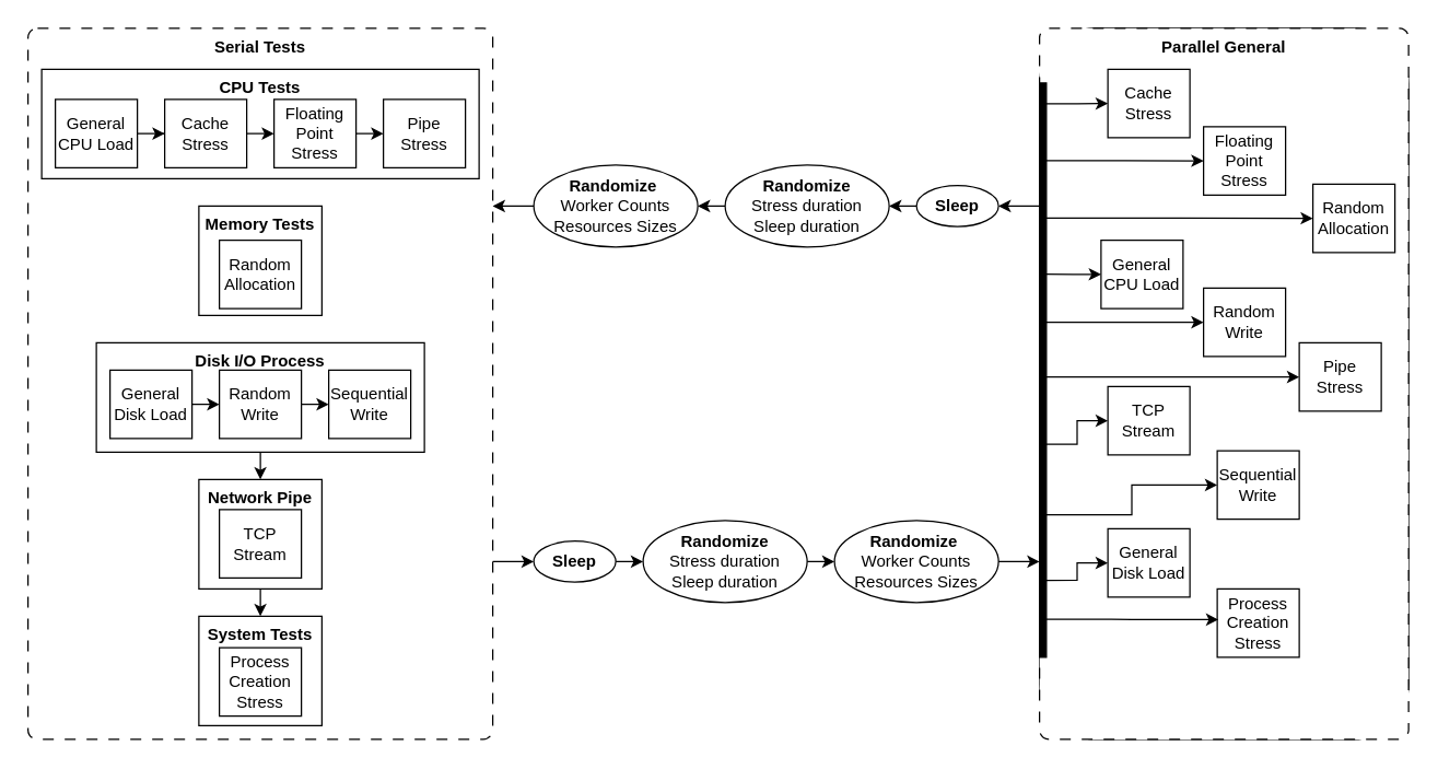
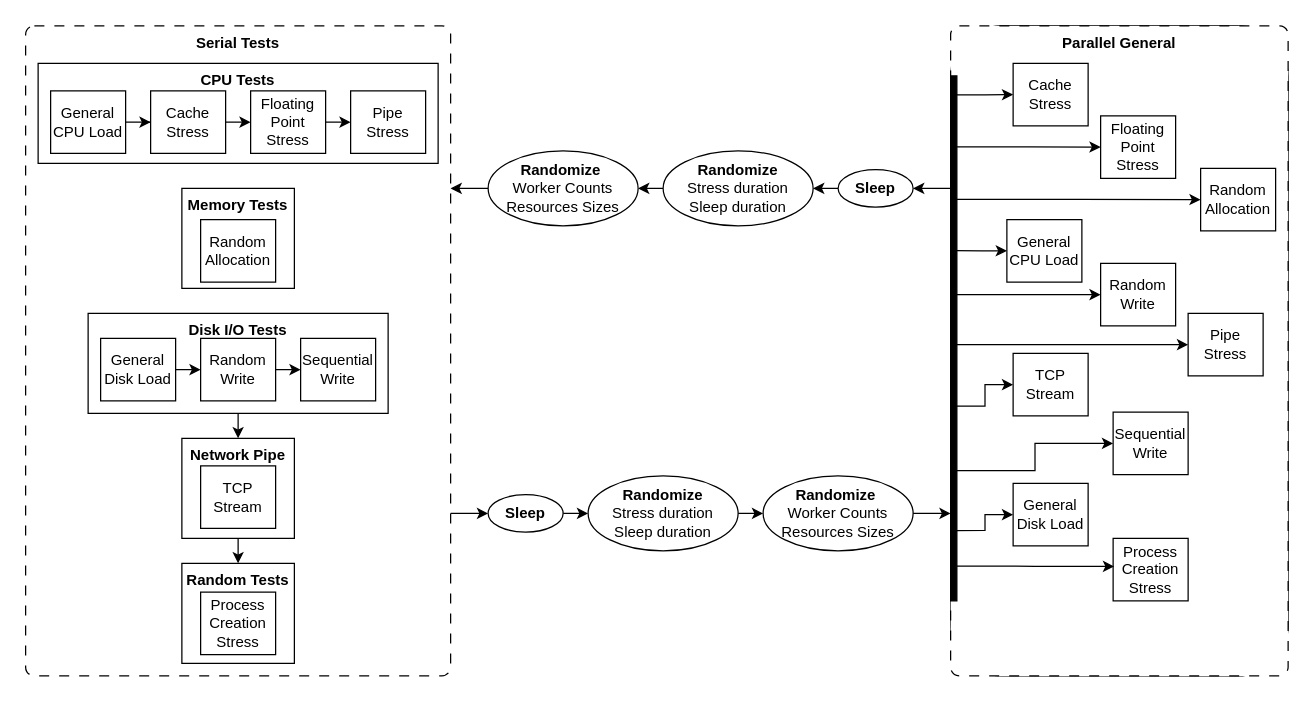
  <mxCell id="0" />
  <mxCell id="1" parent="0" />
  <mxCell id="2" style="edgeStyle=orthogonalEdgeStyle;rounded=0;orthogonalLoop=1;jettySize=auto;html=1;exitX=1;exitY=0.5;exitDx=0;exitDy=0;entryX=0;entryY=0.5;entryDx=0;entryDy=0;" edge="1" parent="1"><mxGeometry relative="1" as="geometry"><mxPoint x="450" y="280" as="sourcePoint" /></mxGeometry></mxCell>
  <mxCell id="3" value="" style="group" vertex="1" connectable="0" parent="1"><mxGeometry x="390" y="120" width="340" height="60" as="geometry" /></mxCell>
  <mxCell id="4" style="edgeStyle=orthogonalEdgeStyle;rounded=0;orthogonalLoop=1;jettySize=auto;html=1;exitX=1;exitY=0.5;exitDx=0;exitDy=0;entryX=0;entryY=0.5;entryDx=0;entryDy=0;" edge="1" parent="3" source="5" target="6"><mxGeometry relative="1" as="geometry" /></mxCell>
  <mxCell id="5" value="&lt;b&gt;Randomize&lt;/b&gt;&lt;br&gt;Stress duration&lt;br&gt;Sleep duration" style="shape=ellipse;html=1;dashed=0;whiteSpace=wrap;perimeter=ellipsePerimeter;direction=west;" vertex="1" parent="3"><mxGeometry x="140" width="120" height="60" as="geometry" /></mxCell>
  <mxCell id="6" value="&lt;div&gt;&lt;b&gt;Randomize&amp;nbsp;&lt;/b&gt;&lt;br&gt;Worker Counts&lt;br&gt;Resources Sizes&lt;/div&gt;" style="shape=ellipse;html=1;dashed=0;whiteSpace=wrap;perimeter=ellipsePerimeter;direction=west;" vertex="1" parent="3"><mxGeometry width="120" height="60" as="geometry" /></mxCell>
  <mxCell id="7" style="edgeStyle=orthogonalEdgeStyle;rounded=0;orthogonalLoop=1;jettySize=auto;html=1;exitX=1;exitY=0.5;exitDx=0;exitDy=0;entryX=0;entryY=0.5;entryDx=0;entryDy=0;" edge="1" parent="3" source="8" target="5"><mxGeometry relative="1" as="geometry" /></mxCell>
  <mxCell id="8" value="&lt;b&gt;Sleep&lt;/b&gt;" style="shape=ellipse;html=1;dashed=0;whiteSpace=wrap;perimeter=ellipsePerimeter;direction=west;" vertex="1" parent="3"><mxGeometry x="280" y="15" width="60" height="30" as="geometry" /></mxCell>
  <mxCell id="9" value="" style="group" vertex="1" connectable="0" parent="1"><mxGeometry x="20" y="20" width="340" height="520" as="geometry" /></mxCell>
  <mxCell id="10" value="&lt;b&gt;Serial Tests&lt;/b&gt;" style="rounded=1;whiteSpace=wrap;html=1;absoluteArcSize=1;arcSize=14;strokeWidth=1;dashed=1;dashPattern=8 8;verticalAlign=top;" vertex="1" parent="9"><mxGeometry width="340" height="520" as="geometry" /></mxCell>
- <mxCell id="11" value="&lt;b&gt;System Tests&lt;/b&gt;" style="html=1;dashed=0;whiteSpace=wrap;shadow=0;verticalAlign=top;fontSize=12;" vertex="1" parent="9"><mxGeometry x="125" y="430" width="90" height="80" as="geometry" /></mxCell>
+ <mxCell id="11" value="&lt;b&gt;Random Tests&lt;/b&gt;" style="html=1;dashed=0;whiteSpace=wrap;shadow=0;verticalAlign=top;fontSize=12;" vertex="1" parent="9"><mxGeometry x="125" y="430" width="90" height="80" as="geometry" /></mxCell>
  <mxCell id="12" style="edgeStyle=orthogonalEdgeStyle;rounded=0;orthogonalLoop=1;jettySize=auto;html=1;exitX=0.5;exitY=1;exitDx=0;exitDy=0;entryX=0.5;entryY=0;entryDx=0;entryDy=0;" edge="1" parent="9" source="13" target="11"><mxGeometry relative="1" as="geometry" /></mxCell>
  <mxCell id="13" value="&lt;div&gt;&lt;b&gt;Network Pipe&lt;/b&gt;&lt;/div&gt;" style="html=1;dashed=0;whiteSpace=wrap;shadow=0;verticalAlign=top;fontSize=12;" vertex="1" parent="9"><mxGeometry x="125" y="330" width="90" height="80" as="geometry" /></mxCell>
  <mxCell id="14" style="edgeStyle=orthogonalEdgeStyle;rounded=0;orthogonalLoop=1;jettySize=auto;html=1;exitX=0.5;exitY=1;exitDx=0;exitDy=0;entryX=0.5;entryY=0;entryDx=0;entryDy=0;" edge="1" parent="9" source="15" target="13"><mxGeometry relative="1" as="geometry" /></mxCell>
- <mxCell id="15" value="&lt;b&gt;Disk I/O Process&lt;/b&gt;" style="html=1;dashed=0;whiteSpace=wrap;shadow=0;verticalAlign=top;fontSize=12;" vertex="1" parent="9"><mxGeometry x="50" y="230" width="240" height="80" as="geometry" /></mxCell>
+ <mxCell id="15" value="&lt;b&gt;Disk I/O Tests&lt;/b&gt;" style="html=1;dashed=0;whiteSpace=wrap;shadow=0;verticalAlign=top;fontSize=12;" vertex="1" parent="9"><mxGeometry x="50" y="230" width="240" height="80" as="geometry" /></mxCell>
  <mxCell id="16" value="&lt;b&gt;CPU Tests&lt;/b&gt;" style="html=1;dashed=0;whiteSpace=wrap;shadow=0;verticalAlign=top;fontSize=12;" vertex="1" parent="9"><mxGeometry x="10" y="30" width="320" height="80" as="geometry" /></mxCell>
  <mxCell id="17" value="" style="edgeStyle=orthogonalEdgeStyle;rounded=0;orthogonalLoop=1;jettySize=auto;html=1;" edge="1" parent="9" source="18" target="20"><mxGeometry relative="1" as="geometry" /></mxCell>
  <mxCell id="18" value="General CPU Load" style="html=1;dashed=0;whiteSpace=wrap;" vertex="1" parent="9"><mxGeometry x="20" y="52" width="60" height="50" as="geometry" /></mxCell>
  <mxCell id="19" style="edgeStyle=orthogonalEdgeStyle;rounded=0;orthogonalLoop=1;jettySize=auto;html=1;exitX=1;exitY=0.5;exitDx=0;exitDy=0;entryX=0;entryY=0.5;entryDx=0;entryDy=0;" edge="1" parent="9" source="20" target="22"><mxGeometry relative="1" as="geometry" /></mxCell>
  <mxCell id="20" value="Cache Stress" style="html=1;dashed=0;whiteSpace=wrap;" vertex="1" parent="9"><mxGeometry x="100" y="52" width="60" height="50" as="geometry" /></mxCell>
  <mxCell id="21" style="edgeStyle=orthogonalEdgeStyle;rounded=0;orthogonalLoop=1;jettySize=auto;html=1;exitX=1;exitY=0.5;exitDx=0;exitDy=0;entryX=0;entryY=0.5;entryDx=0;entryDy=0;" edge="1" parent="9" source="22" target="23"><mxGeometry relative="1" as="geometry" /></mxCell>
  <mxCell id="22" value="Floating Point Stress" style="html=1;dashed=0;whiteSpace=wrap;" vertex="1" parent="9"><mxGeometry x="180" y="52" width="60" height="50" as="geometry" /></mxCell>
  <mxCell id="23" value="&lt;div&gt;Pipe Stress&lt;/div&gt;" style="html=1;dashed=0;whiteSpace=wrap;" vertex="1" parent="9"><mxGeometry x="260" y="52" width="60" height="50" as="geometry" /></mxCell>
  <mxCell id="24" style="edgeStyle=orthogonalEdgeStyle;rounded=0;orthogonalLoop=1;jettySize=auto;html=1;exitX=1;exitY=0.5;exitDx=0;exitDy=0;entryX=0;entryY=0.5;entryDx=0;entryDy=0;" edge="1" parent="9" source="25" target="27"><mxGeometry relative="1" as="geometry" /></mxCell>
  <mxCell id="25" value="General Disk Load" style="html=1;dashed=0;whiteSpace=wrap;" vertex="1" parent="9"><mxGeometry x="60" y="250" width="60" height="50" as="geometry" /></mxCell>
  <mxCell id="26" style="edgeStyle=orthogonalEdgeStyle;rounded=0;orthogonalLoop=1;jettySize=auto;html=1;exitX=1;exitY=0.5;exitDx=0;exitDy=0;entryX=0;entryY=0.5;entryDx=0;entryDy=0;" edge="1" parent="9" source="27" target="28"><mxGeometry relative="1" as="geometry" /></mxCell>
  <mxCell id="27" value="Random Write" style="html=1;dashed=0;whiteSpace=wrap;" vertex="1" parent="9"><mxGeometry x="140" y="250" width="60" height="50" as="geometry" /></mxCell>
  <mxCell id="28" value="Sequential Write" style="html=1;dashed=0;whiteSpace=wrap;" vertex="1" parent="9"><mxGeometry x="220" y="250" width="60" height="50" as="geometry" /></mxCell>
  <mxCell id="29" value="TCP Stream" style="html=1;dashed=0;whiteSpace=wrap;" vertex="1" parent="9"><mxGeometry x="140" y="352" width="60" height="50" as="geometry" /></mxCell>
  <mxCell id="30" value="&lt;div&gt;&lt;b&gt;Memory Tests&lt;/b&gt;&lt;/div&gt;" style="html=1;dashed=0;whiteSpace=wrap;shadow=0;verticalAlign=top;fontSize=12;" vertex="1" parent="9"><mxGeometry x="125" y="130" width="90" height="80" as="geometry" /></mxCell>
  <mxCell id="31" value="Random Allocation" style="html=1;dashed=0;whiteSpace=wrap;" vertex="1" parent="9"><mxGeometry x="140" y="155" width="60" height="50" as="geometry" /></mxCell>
  <mxCell id="32" value="Process Creation Stress" style="html=1;dashed=0;whiteSpace=wrap;" vertex="1" parent="9"><mxGeometry x="140" y="453" width="60" height="50" as="geometry" /></mxCell>
  <mxCell id="33" value="" style="group;perimeterSpacing=0;rounded=1;fillColor=none;gradientColor=none;fillStyle=auto;strokeColor=default;" vertex="1" connectable="0" parent="1"><mxGeometry x="760" y="20" width="270" height="520" as="geometry" /></mxCell>
  <mxCell id="34" value="&lt;b&gt;Parallel&amp;nbsp;General&lt;/b&gt;" style="rounded=1;whiteSpace=wrap;html=1;absoluteArcSize=1;arcSize=14;strokeWidth=1;dashed=1;dashPattern=8 8;verticalAlign=top;" vertex="1" parent="33"><mxGeometry width="270" height="520" as="geometry" /></mxCell>
  <mxCell id="35" value="Cache Stress" style="html=1;dashed=0;whiteSpace=wrap;" vertex="1" parent="33"><mxGeometry x="50" y="30" width="60" height="50" as="geometry" /></mxCell>
  <mxCell id="36" value="Floating Point Stress" style="html=1;dashed=0;whiteSpace=wrap;" vertex="1" parent="33"><mxGeometry x="120" y="72" width="60" height="50" as="geometry" /></mxCell>
  <mxCell id="37" value="&lt;div&gt;Pipe Stress&lt;/div&gt;" style="html=1;dashed=0;whiteSpace=wrap;" vertex="1" parent="33"><mxGeometry x="190" y="230" width="60" height="50" as="geometry" /></mxCell>
  <mxCell id="38" value="Random Write" style="html=1;dashed=0;whiteSpace=wrap;" vertex="1" parent="33"><mxGeometry x="120" y="190" width="60" height="50" as="geometry" /></mxCell>
  <mxCell id="39" value="Sequential Write" style="html=1;dashed=0;whiteSpace=wrap;" vertex="1" parent="33"><mxGeometry x="130" y="309" width="60" height="50" as="geometry" /></mxCell>
  <mxCell id="40" value="TCP Stream" style="html=1;dashed=0;whiteSpace=wrap;" vertex="1" parent="33"><mxGeometry x="50" y="262" width="60" height="50" as="geometry" /></mxCell>
  <mxCell id="41" value="Process Creation Stress" style="html=1;dashed=0;whiteSpace=wrap;" vertex="1" parent="33"><mxGeometry x="130" y="410" width="60" height="50" as="geometry" /></mxCell>
  <mxCell id="42" value="" style="html=1;points=[];perimeter=orthogonalPerimeter;fillColor=strokeColor;strokeWidth=1;" vertex="1" parent="33"><mxGeometry y="40" width="5" height="420" as="geometry" /></mxCell>
  <mxCell id="43" value="General CPU Load" style="html=1;dashed=0;whiteSpace=wrap;" vertex="1" parent="33"><mxGeometry x="45" y="155" width="60" height="50" as="geometry" /></mxCell>
  <mxCell id="44" value="General Disk Load" style="html=1;dashed=0;whiteSpace=wrap;" vertex="1" parent="33"><mxGeometry x="50" y="366" width="60" height="50" as="geometry" /></mxCell>
  <mxCell id="45" value="" style="edgeStyle=orthogonalEdgeStyle;rounded=0;orthogonalLoop=1;jettySize=auto;html=1;exitX=0.88;exitY=0.235;exitDx=0;exitDy=0;entryX=0;entryY=0.5;entryDx=0;entryDy=0;exitPerimeter=0;" edge="1" parent="33" source="42" target="46"><mxGeometry relative="1" as="geometry"><mxPoint x="4" y="132" as="sourcePoint" /><mxPoint x="230" y="133.5" as="targetPoint" /><Array as="points" /></mxGeometry></mxCell>
  <mxCell id="46" value="Random Allocation" style="html=1;dashed=0;whiteSpace=wrap;" vertex="1" parent="33"><mxGeometry x="200" y="114" width="60" height="50" as="geometry" /></mxCell>
  <mxCell id="47" value="" style="edgeStyle=orthogonalEdgeStyle;rounded=0;orthogonalLoop=1;jettySize=auto;html=1;exitX=0.8;exitY=0.036;exitDx=0;exitDy=0;entryX=0;entryY=0.5;entryDx=0;entryDy=0;exitPerimeter=0;" edge="1" parent="33" source="42" target="35"><mxGeometry relative="1" as="geometry"><mxPoint x="80" y="100" as="sourcePoint" /><mxPoint x="266" y="103" as="targetPoint" /><Array as="points" /></mxGeometry></mxCell>
  <mxCell id="48" value="" style="edgeStyle=orthogonalEdgeStyle;rounded=0;orthogonalLoop=1;jettySize=auto;html=1;exitX=0.819;exitY=0.135;exitDx=0;exitDy=0;entryX=0;entryY=0.5;entryDx=0;entryDy=0;exitPerimeter=0;" edge="1" parent="33" source="42" target="36"><mxGeometry relative="1" as="geometry"><mxPoint x="40" y="90" as="sourcePoint" /><mxPoint x="86" y="90" as="targetPoint" /><Array as="points" /></mxGeometry></mxCell>
  <mxCell id="49" style="edgeStyle=orthogonalEdgeStyle;rounded=0;orthogonalLoop=1;jettySize=auto;html=1;exitX=0.629;exitY=0.434;exitDx=0;exitDy=0;entryX=0;entryY=0.5;entryDx=0;entryDy=0;exitPerimeter=0;" edge="1" parent="33" source="42" target="38"><mxGeometry relative="1" as="geometry"><mxPoint x="20" y="210" as="sourcePoint" /><mxPoint x="62" y="210" as="targetPoint" /><Array as="points"><mxPoint x="3" y="215" /></Array></mxGeometry></mxCell>
  <mxCell id="50" style="edgeStyle=orthogonalEdgeStyle;rounded=0;orthogonalLoop=1;jettySize=auto;html=1;exitX=0.72;exitY=0.551;exitDx=0;exitDy=0;entryX=0;entryY=0.5;entryDx=0;entryDy=0;exitPerimeter=0;" edge="1" parent="33" source="42" target="37"><mxGeometry relative="1" as="geometry"><mxPoint x="50" y="230" as="sourcePoint" /><mxPoint x="167" y="236" as="targetPoint" /><Array as="points"><mxPoint x="120" y="255" /><mxPoint x="120" y="255" /></Array></mxGeometry></mxCell>
  <mxCell id="51" style="edgeStyle=orthogonalEdgeStyle;rounded=0;orthogonalLoop=1;jettySize=auto;html=1;exitX=0.64;exitY=0.629;exitDx=0;exitDy=0;entryX=0;entryY=0.5;entryDx=0;entryDy=0;exitPerimeter=0;" edge="1" parent="33" source="42" target="40"><mxGeometry relative="1" as="geometry"><mxPoint x="30" y="290" as="sourcePoint" /><mxPoint x="72" y="290" as="targetPoint" /></mxGeometry></mxCell>
  <mxCell id="52" style="edgeStyle=orthogonalEdgeStyle;rounded=0;orthogonalLoop=1;jettySize=auto;html=1;exitX=0.714;exitY=0.752;exitDx=0;exitDy=0;entryX=0;entryY=0.5;entryDx=0;entryDy=0;exitPerimeter=0;" edge="1" parent="33" source="42" target="39"><mxGeometry relative="1" as="geometry"><mxPoint x="60" y="330" as="sourcePoint" /><mxPoint x="107" y="330" as="targetPoint" /></mxGeometry></mxCell>
  <mxCell id="53" style="edgeStyle=orthogonalEdgeStyle;rounded=0;orthogonalLoop=1;jettySize=auto;html=1;exitX=0.6;exitY=0.866;exitDx=0;exitDy=0;entryX=0;entryY=0.5;entryDx=0;entryDy=0;exitPerimeter=0;" edge="1" parent="33" source="42" target="44"><mxGeometry relative="1" as="geometry"><mxPoint x="-60" y="350" as="sourcePoint" /><mxPoint x="-30" y="350" as="targetPoint" /></mxGeometry></mxCell>
  <mxCell id="54" style="edgeStyle=orthogonalEdgeStyle;rounded=0;orthogonalLoop=1;jettySize=auto;html=1;exitX=0.979;exitY=0.934;exitDx=0;exitDy=0;exitPerimeter=0;entryX=0.013;entryY=0.448;entryDx=0;entryDy=0;entryPerimeter=0;" edge="1" parent="33" source="42" target="41"><mxGeometry relative="1" as="geometry"><mxPoint x="40" y="440" as="sourcePoint" /><mxPoint x="166" y="441" as="targetPoint" /></mxGeometry></mxCell>
  <mxCell id="55" style="edgeStyle=orthogonalEdgeStyle;rounded=0;orthogonalLoop=1;jettySize=auto;html=1;exitX=0.724;exitY=0.333;exitDx=0;exitDy=0;entryX=0;entryY=0.5;entryDx=0;entryDy=0;exitPerimeter=0;" edge="1" parent="33" source="42" target="43"><mxGeometry relative="1" as="geometry"><mxPoint x="-10" y="230" as="sourcePoint" /><mxPoint x="20" y="230" as="targetPoint" /></mxGeometry></mxCell>
  <mxCell id="56" value="" style="group" vertex="1" connectable="0" parent="1"><mxGeometry x="390" y="380" width="340" height="60" as="geometry" /></mxCell>
  <mxCell id="57" style="edgeStyle=orthogonalEdgeStyle;rounded=0;orthogonalLoop=1;jettySize=auto;html=1;exitX=1;exitY=0.5;exitDx=0;exitDy=0;entryX=0;entryY=0.5;entryDx=0;entryDy=0;" edge="1" parent="56" source="58" target="59"><mxGeometry relative="1" as="geometry" /></mxCell>
  <mxCell id="58" value="&lt;b&gt;Randomize&lt;/b&gt;&lt;br&gt;Stress duration&lt;br&gt;Sleep duration" style="shape=ellipse;html=1;dashed=0;whiteSpace=wrap;perimeter=ellipsePerimeter;" vertex="1" parent="56"><mxGeometry x="80" width="120" height="60" as="geometry" /></mxCell>
  <mxCell id="59" value="&lt;div&gt;&lt;b&gt;Randomize&amp;nbsp;&lt;/b&gt;&lt;br&gt;Worker Counts&lt;br&gt;Resources Sizes&lt;/div&gt;" style="shape=ellipse;html=1;dashed=0;whiteSpace=wrap;perimeter=ellipsePerimeter;" vertex="1" parent="56"><mxGeometry x="220" width="120" height="60" as="geometry" /></mxCell>
  <mxCell id="60" style="edgeStyle=orthogonalEdgeStyle;rounded=0;orthogonalLoop=1;jettySize=auto;html=1;exitX=1;exitY=0.5;exitDx=0;exitDy=0;entryX=0;entryY=0.5;entryDx=0;entryDy=0;" edge="1" parent="56" source="61" target="58"><mxGeometry relative="1" as="geometry" /></mxCell>
  <mxCell id="61" value="&lt;b&gt;Sleep&lt;/b&gt;" style="shape=ellipse;html=1;dashed=0;whiteSpace=wrap;perimeter=ellipsePerimeter;" vertex="1" parent="56"><mxGeometry y="15" width="60" height="30" as="geometry" /></mxCell>
  <mxCell id="62" style="edgeStyle=orthogonalEdgeStyle;rounded=0;orthogonalLoop=1;jettySize=auto;html=1;exitX=1;exitY=0.75;exitDx=0;exitDy=0;entryX=0;entryY=0.5;entryDx=0;entryDy=0;" edge="1" parent="1" source="10" target="61"><mxGeometry relative="1" as="geometry" /></mxCell>
  <mxCell id="63" style="edgeStyle=orthogonalEdgeStyle;rounded=0;orthogonalLoop=1;jettySize=auto;html=1;exitX=1;exitY=0.5;exitDx=0;exitDy=0;entryX=0;entryY=0.833;entryDx=0;entryDy=0;entryPerimeter=0;" edge="1" parent="1" source="59" target="42"><mxGeometry relative="1" as="geometry" /></mxCell>
  <mxCell id="64" style="edgeStyle=orthogonalEdgeStyle;rounded=0;orthogonalLoop=1;jettySize=auto;html=1;exitX=1;exitY=0.5;exitDx=0;exitDy=0;entryX=1;entryY=0.25;entryDx=0;entryDy=0;" edge="1" parent="1" source="6" target="10"><mxGeometry relative="1" as="geometry" /></mxCell>
  <mxCell id="65" style="edgeStyle=orthogonalEdgeStyle;rounded=0;orthogonalLoop=1;jettySize=auto;html=1;exitX=0;exitY=0.5;exitDx=0;exitDy=0;entryX=0;entryY=0.214;entryDx=0;entryDy=0;entryPerimeter=0;startArrow=classic;startFill=1;endArrow=none;endFill=0;" edge="1" parent="1" source="8" target="42"><mxGeometry relative="1" as="geometry" /></mxCell>
